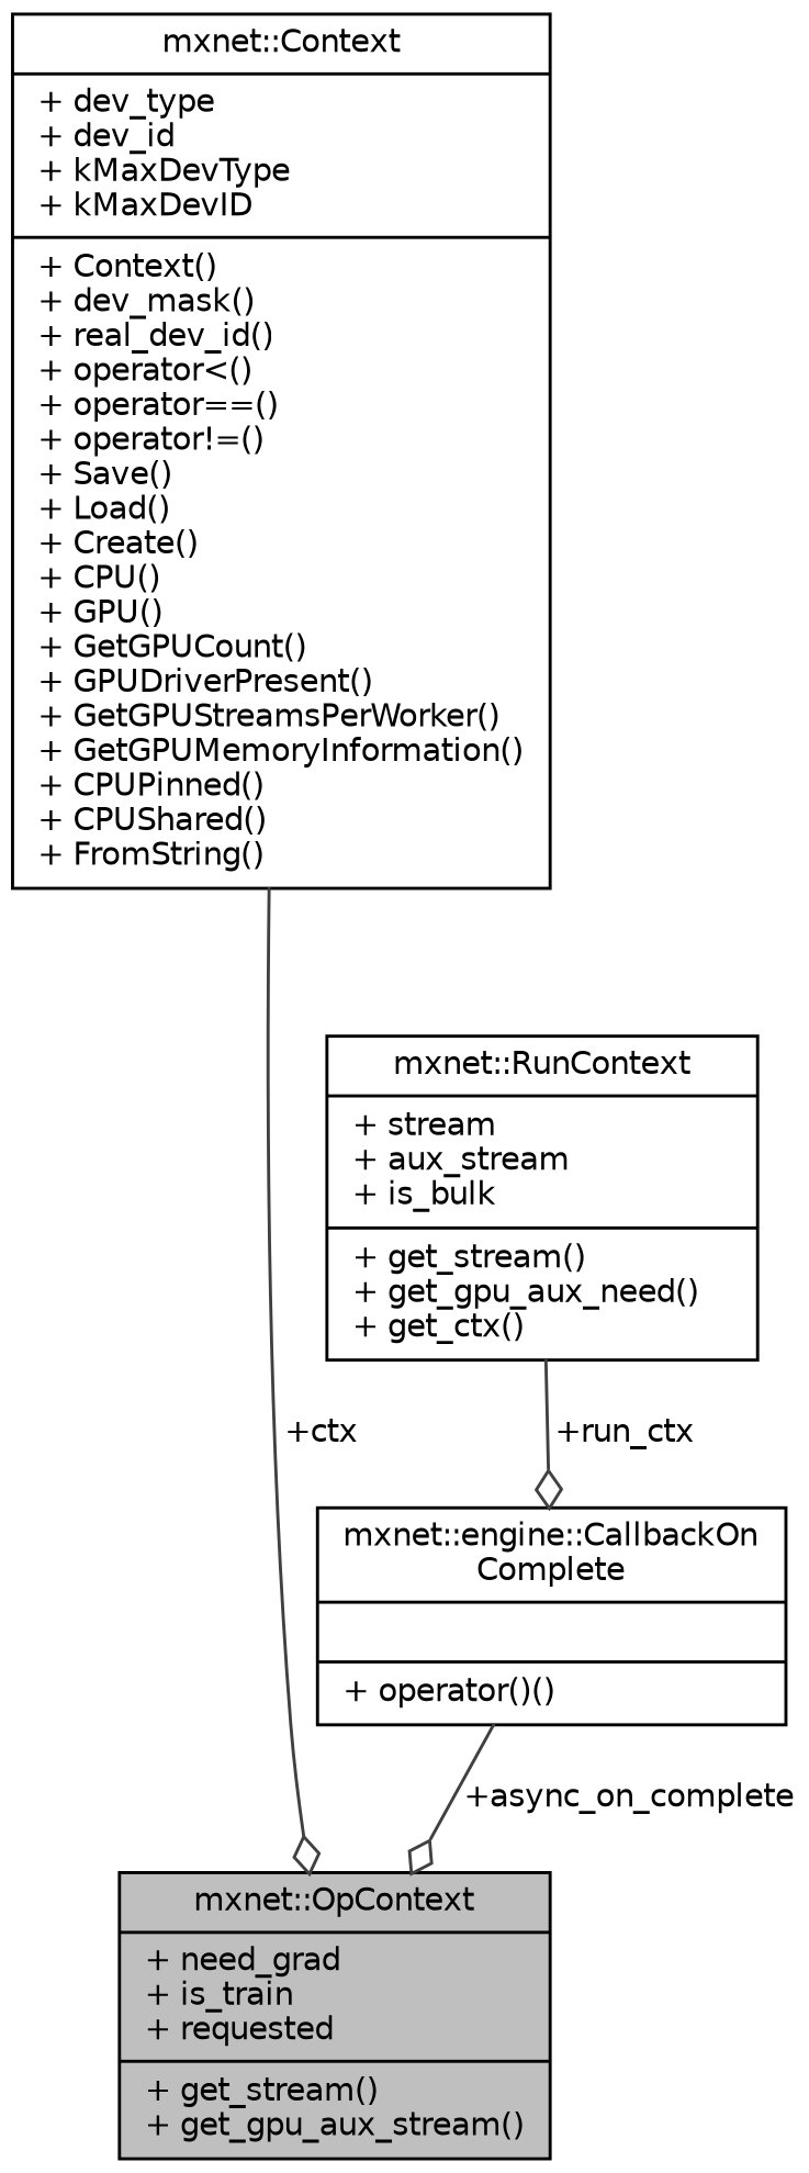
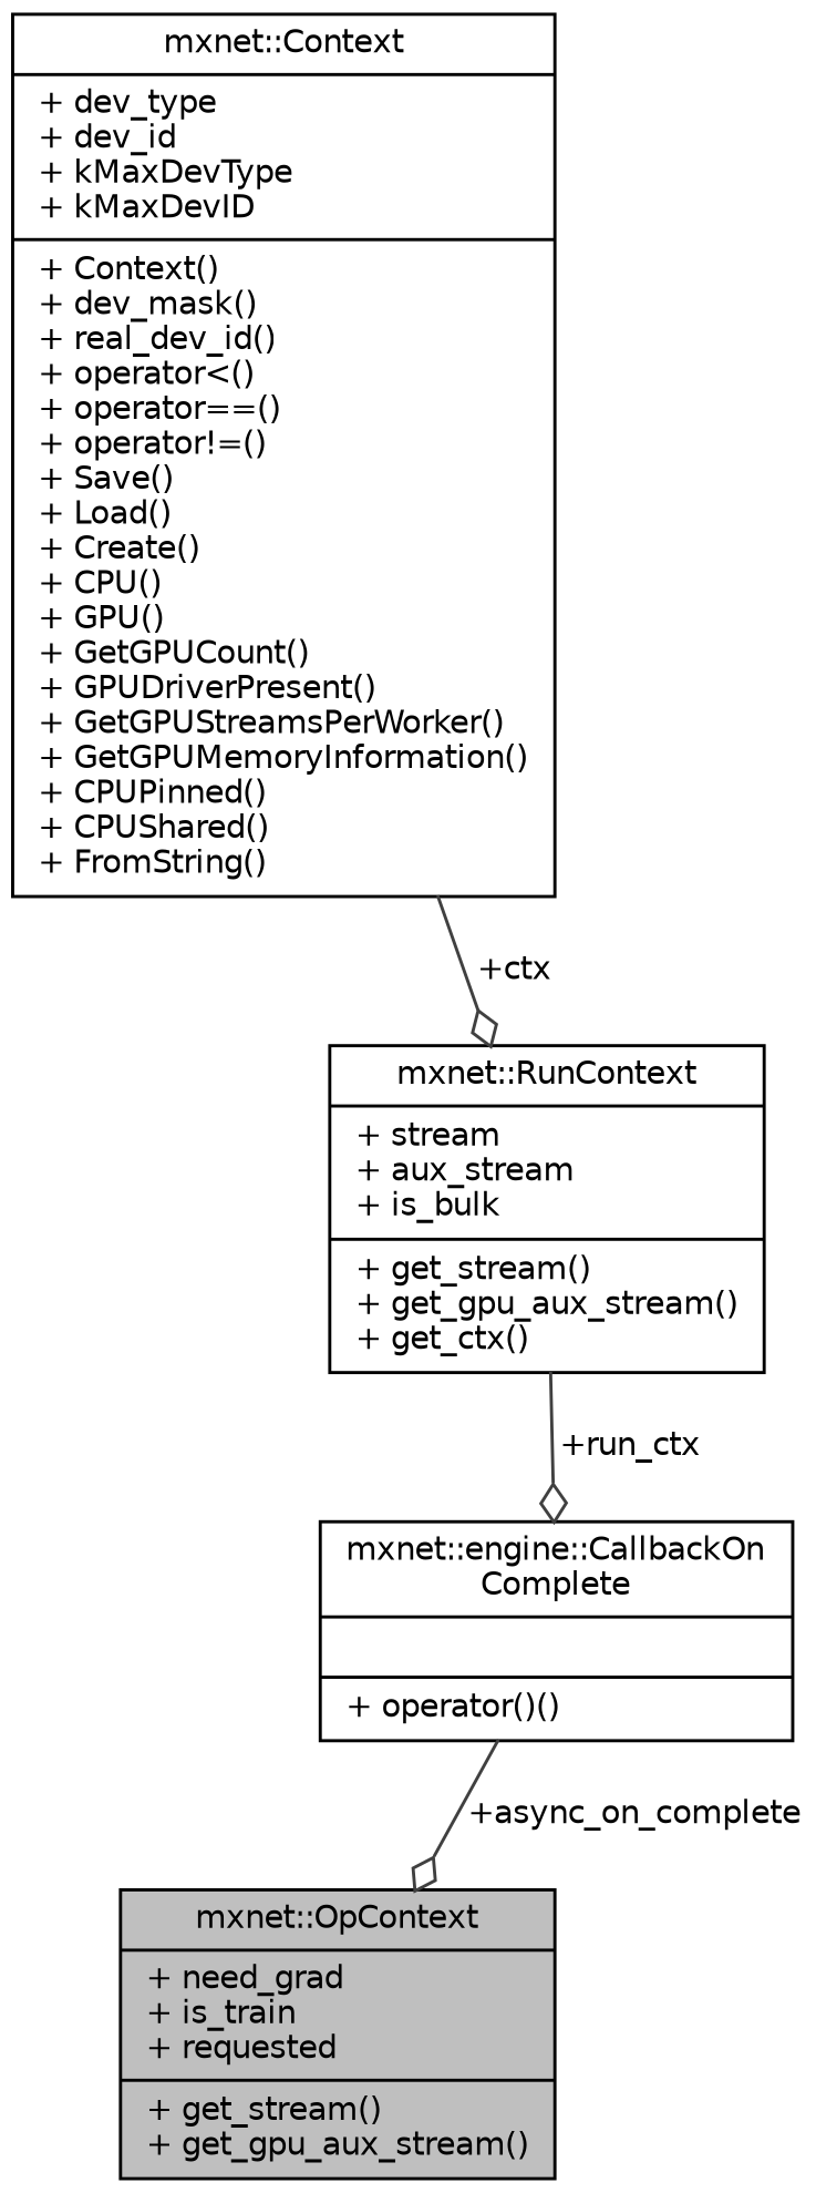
  digraph {
    node [color=black fillcolor=white fontname=Helvetica fontsize=10 shape=record style=filled]
    edge [arrowhead=odiamond color=grey25 fontname=Helvetica fontsize=10 labelfontname=Helvetica labelfontsize=10 style=solid]
    n1 [fillcolor=grey75 fontcolor=black height=0.2 label="{mxnet::OpContext\n|+ need_grad\l+ is_train\l+ requested\l|+ get_stream()\l+ get_gpu_aux_stream()\l}" width=0.4]
-   n2 [height=0.2 label="{mxnet::RunContext\n|+ stream\l+ aux_stream\l+ is_bulk\l|+ get_stream()\l+ get_gpu_aux_need()\l+ get_ctx()\l}" width=0.4]
+   n2 [height=0.2 label="{mxnet::RunContext\n|+ stream\l+ aux_stream\l+ is_bulk\l|+ get_stream()\l+ get_gpu_aux_stream()\l+ get_ctx()\l}" width=0.4]
    n3 [height=0.2 label="{mxnet::engine::CallbackOn\lComplete\n||+ operator()()\l}" width=0.4]
    n4 [height=0.2 label="{mxnet::Context\n|+ dev_type\l+ dev_id\l+ kMaxDevType\l+ kMaxDevID\l|+ Context()\l+ dev_mask()\l+ real_dev_id()\l+ operator\<()\l+ operator==()\l+ operator!=()\l+ Save()\l+ Load()\l+ Create()\l+ CPU()\l+ GPU()\l+ GetGPUCount()\l+ GPUDriverPresent()\l+ GetGPUStreamsPerWorker()\l+ GetGPUMemoryInformation()\l+ CPUPinned()\l+ CPUShared()\l+ FromString()\l}" width=0.4]
    n2 -> n3 [label=" +run_ctx"]
    n3 -> n1 [label=" +async_on_complete"]
-   n4 -> n1 [label=" +ctx"]
+   n4 -> n2 [label=" +ctx"]
  }
